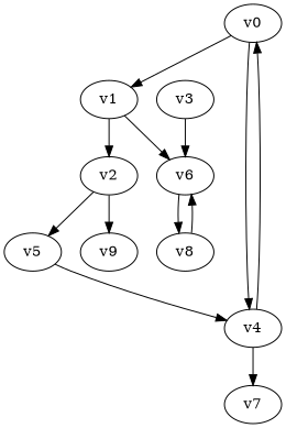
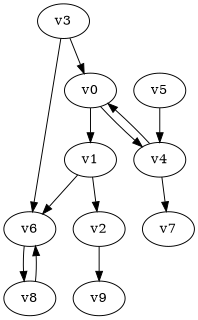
  digraph {
    node [player=0 weight=9]
    v0 [weight=15]
    v1 [player=1 weight=3]
    v4
    v2 [weight=12]
    v6 [weight=8]
    v3 [player=1]
    v7 [player=1 weight=12]
    v5 [player=1 weight=11]
    v9 [player=1 weight=4]
    v8 [weight=6]
    v0 -> v1
    v0 -> v4
    v1 -> v2
    v1 -> v6
    v4 -> v0
    v4 -> v7
-   v2 -> v5
    v2 -> v9
    v6 -> v8
+   v3 -> v0
    v3 -> v6
    v5 -> v4
    v8 -> v6
  }
